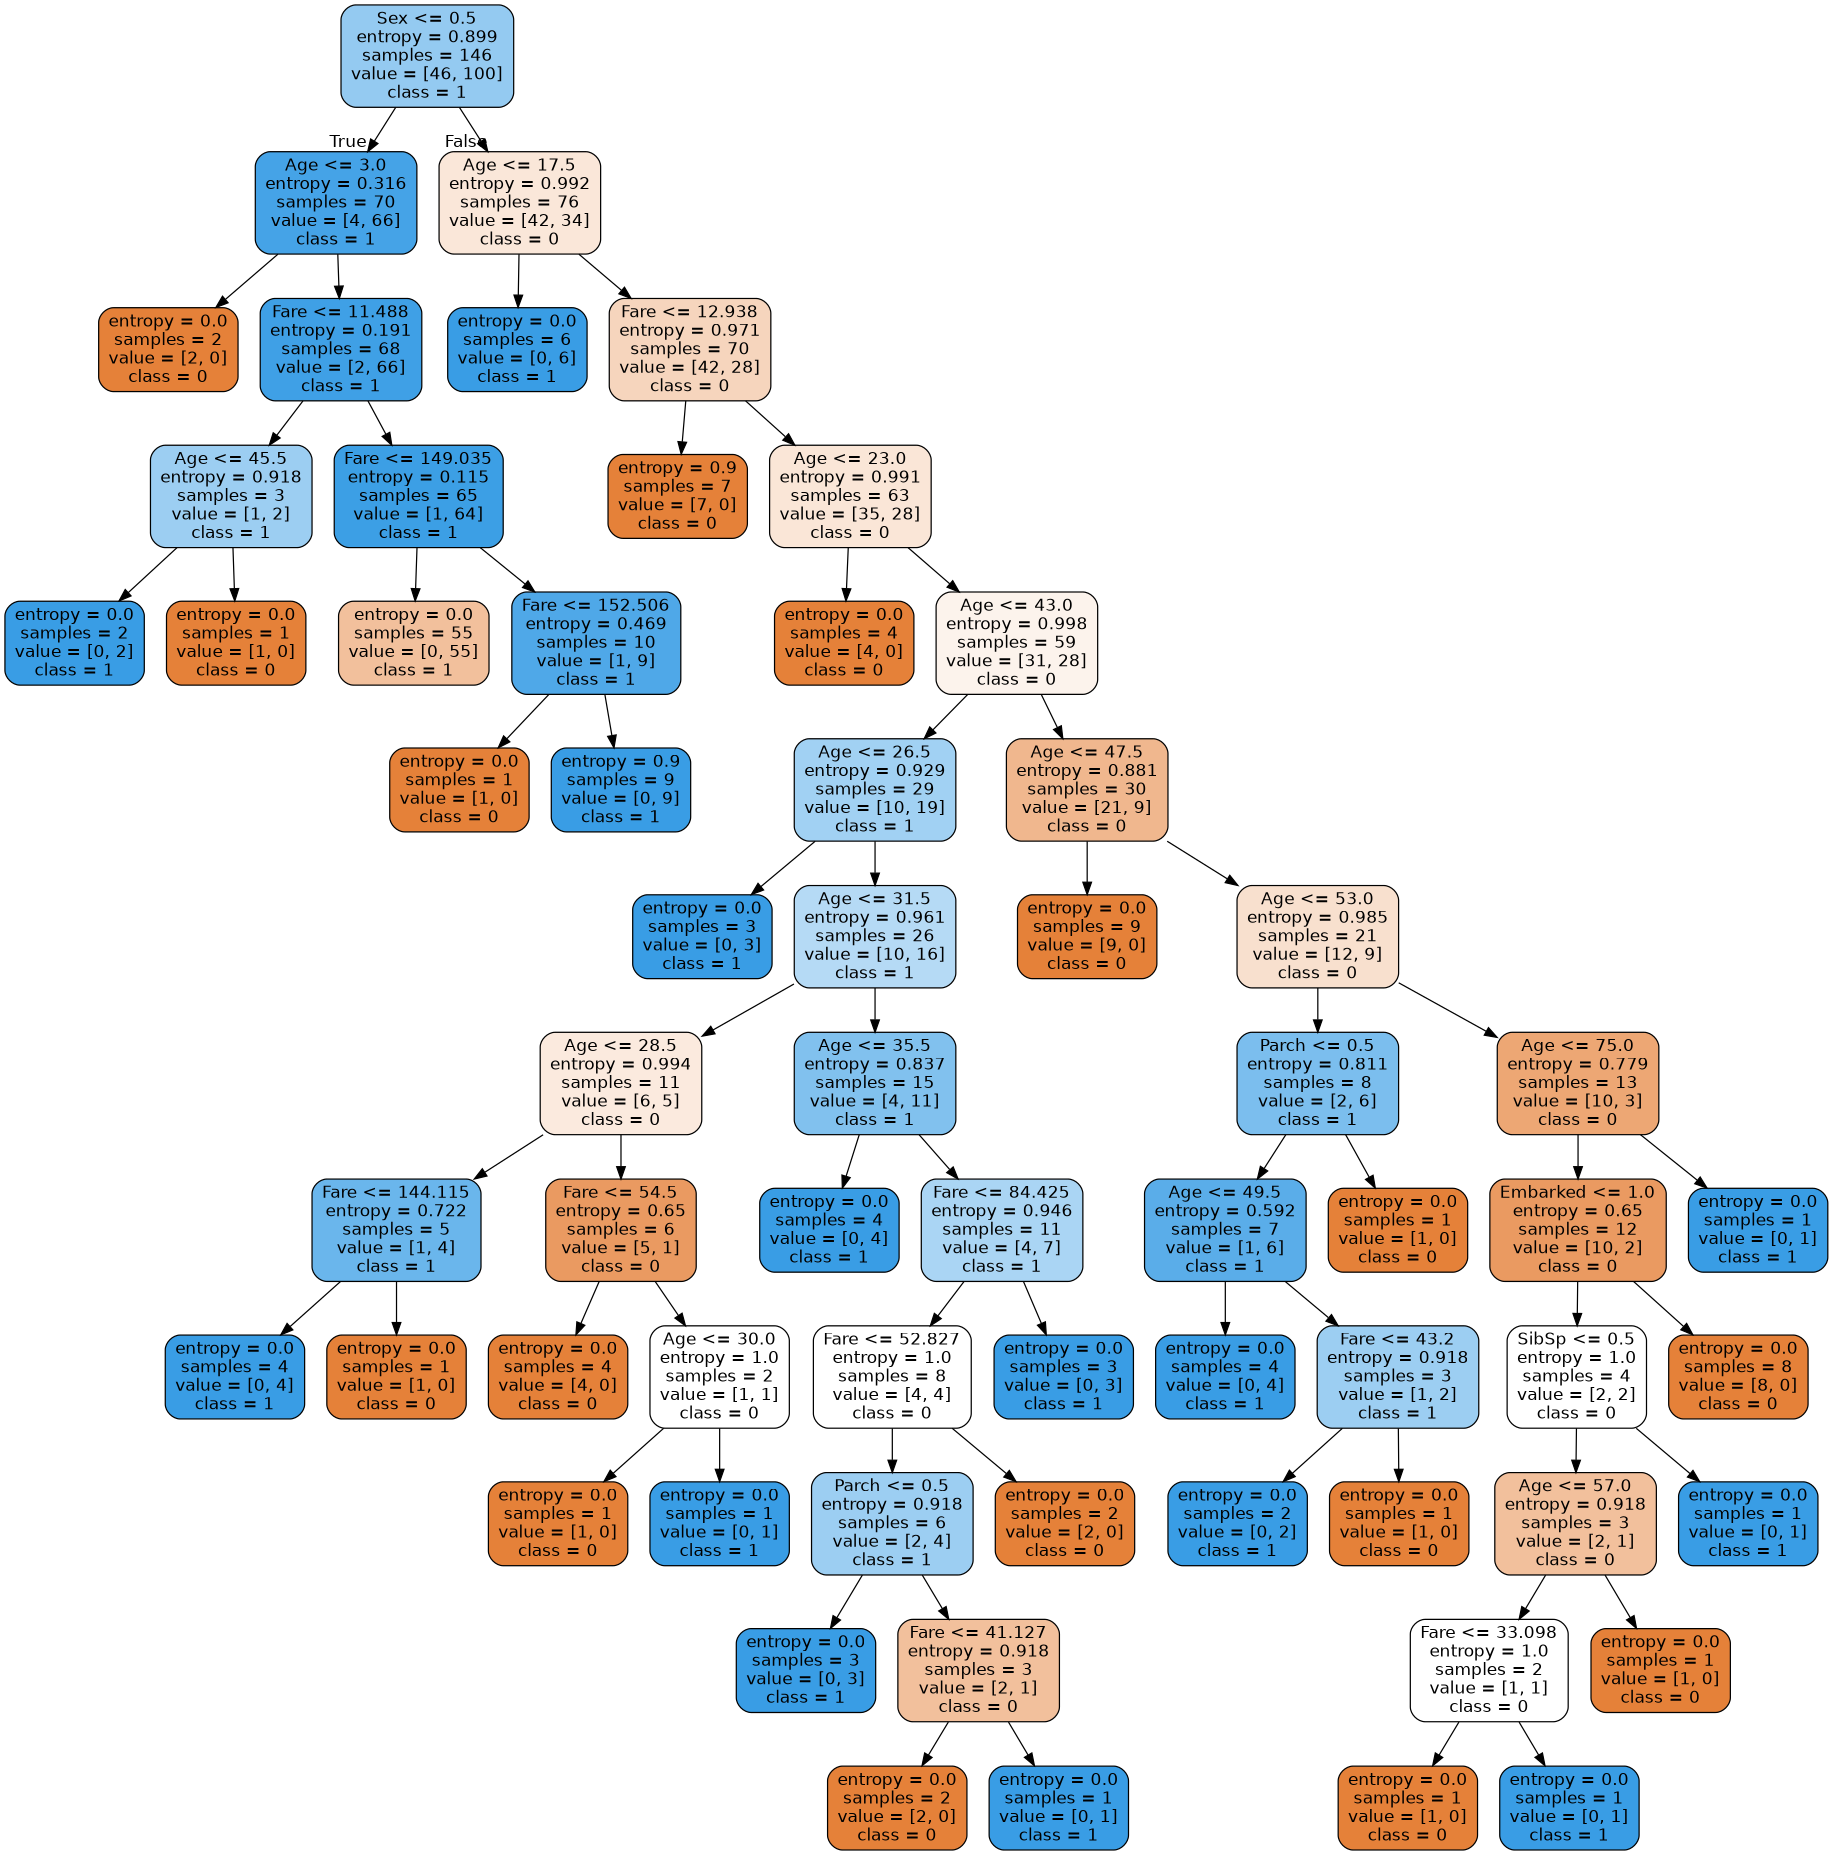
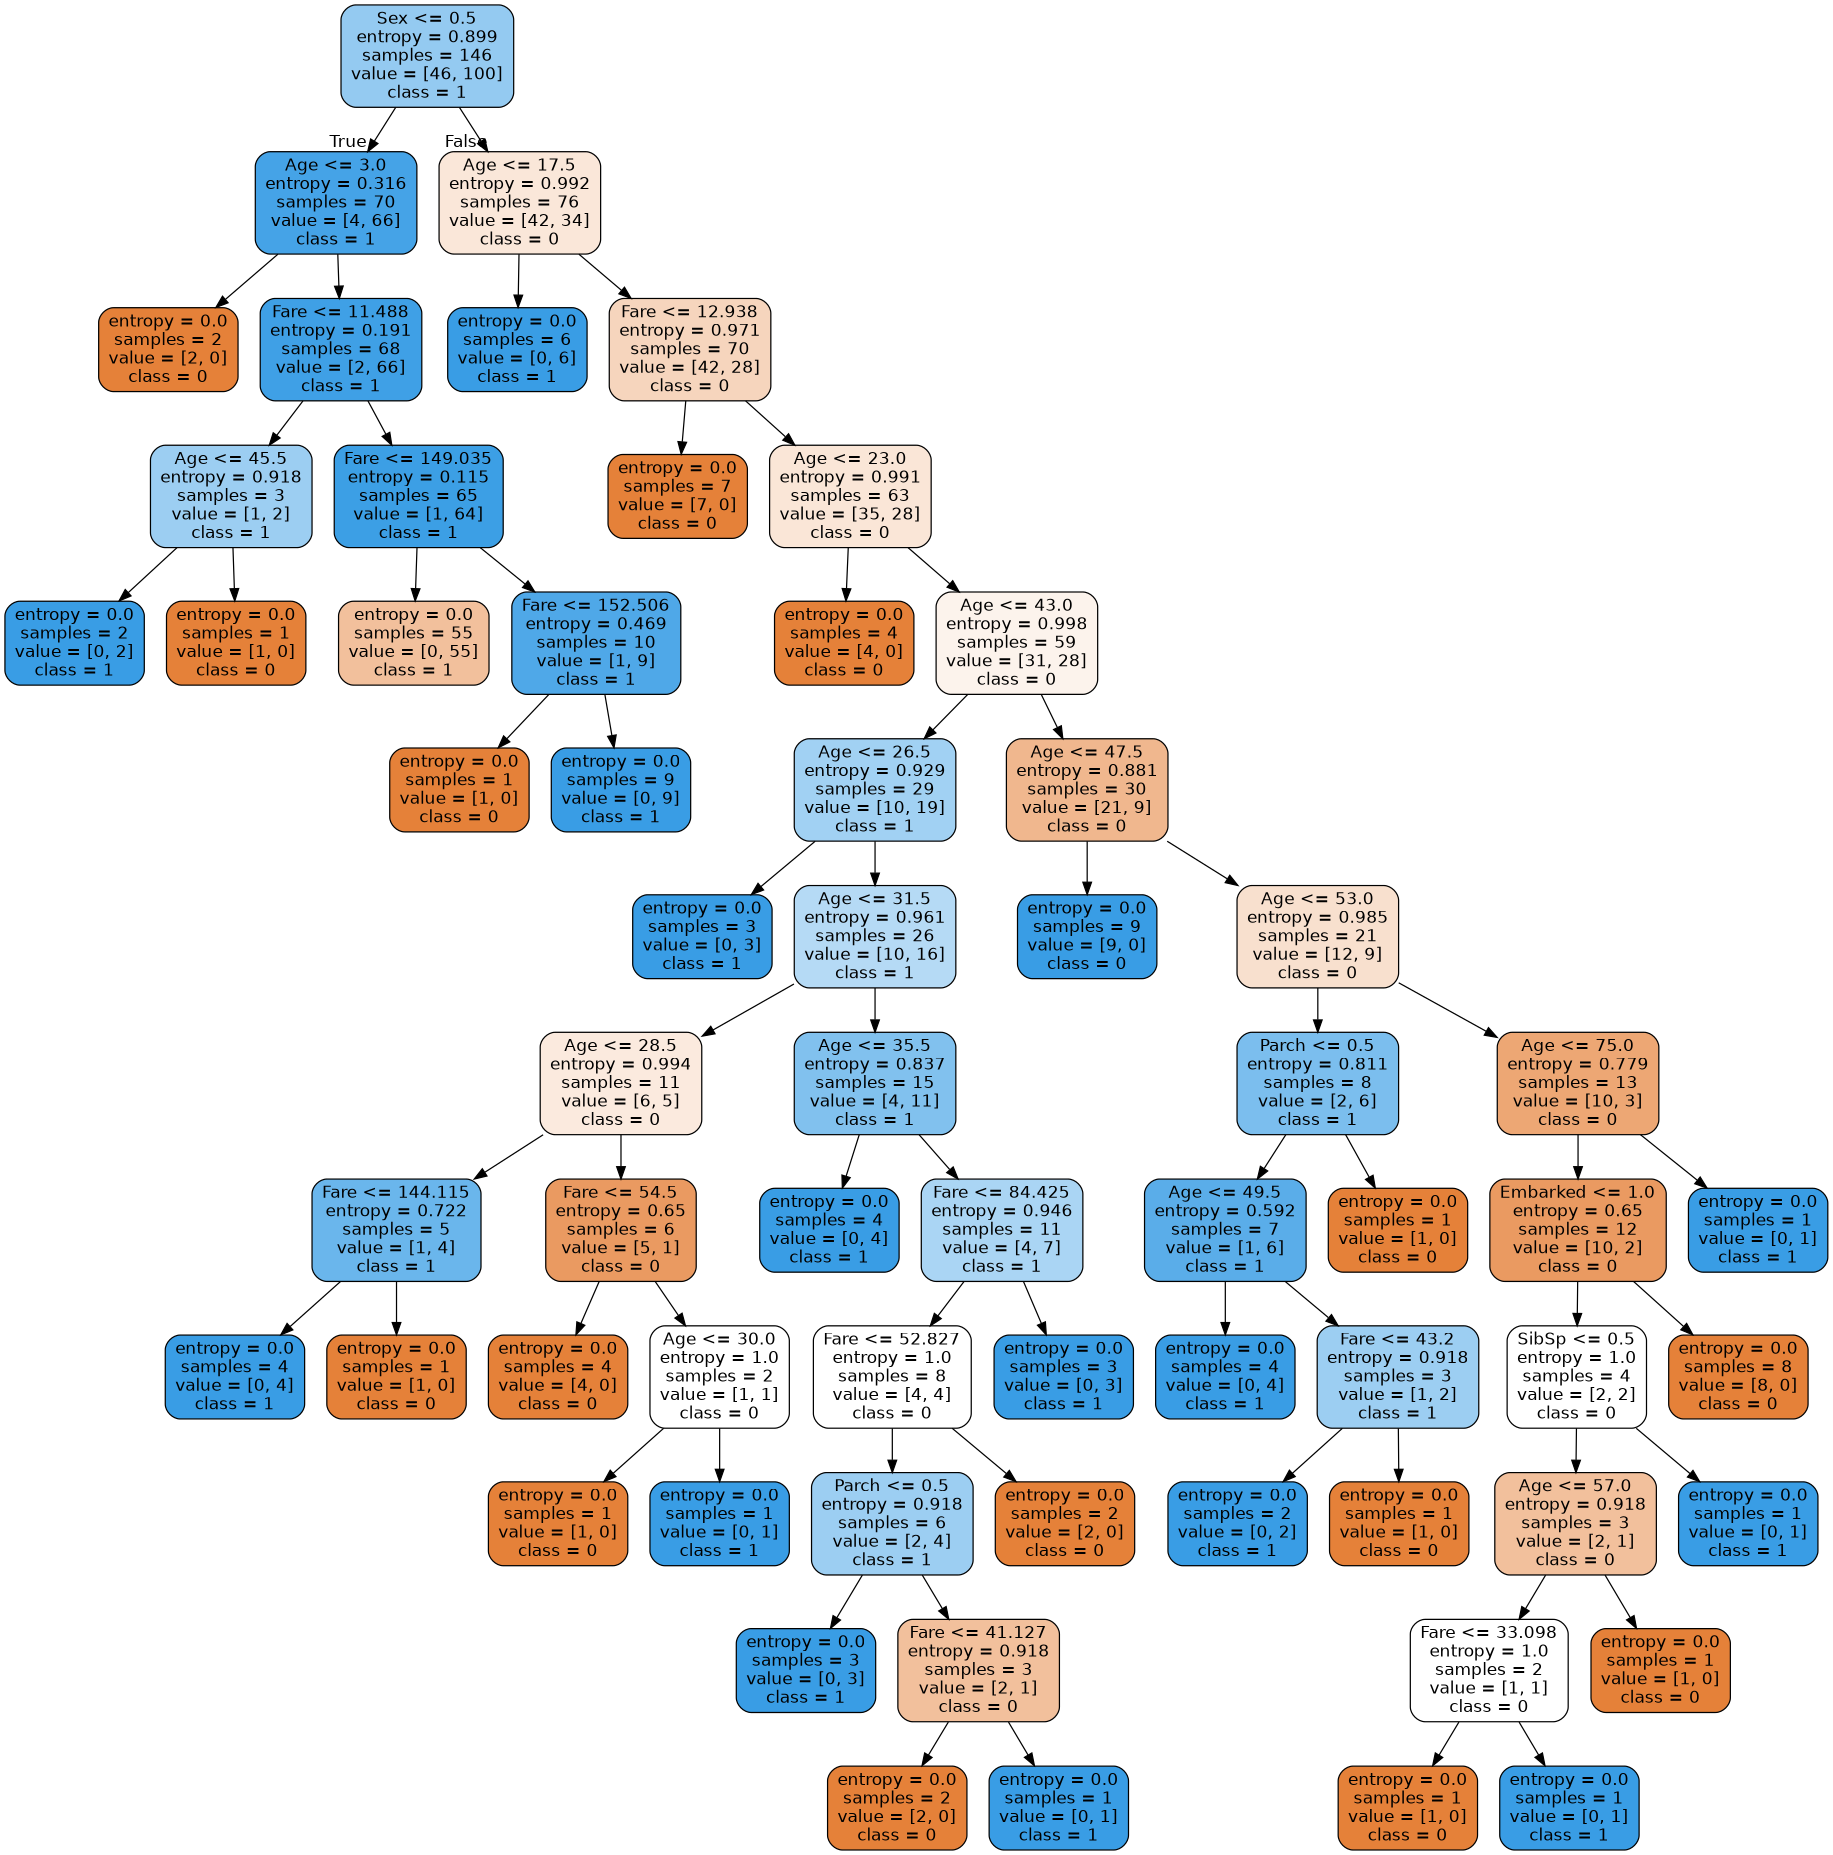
  digraph {
    node [color=black fillcolor="#e58139" fontname=helvetica shape=box style="filled, rounded"]
    edge [fontname=helvetica]
    n1 [fillcolor="#94caf1" label="Sex <= 0.5\nentropy = 0.899\nsamples = 146\nvalue = [46, 100]\nclass = 1"]
    n2 [fillcolor="#45a3e7" label="Age <= 3.0\nentropy = 0.316\nsamples = 70\nvalue = [4, 66]\nclass = 1"]
    n3 [fillcolor="#fae7d9" label="Age <= 17.5\nentropy = 0.992\nsamples = 76\nvalue = [42, 34]\nclass = 0"]
    n4 [label="entropy = 0.0\nsamples = 2\nvalue = [2, 0]\nclass = 0"]
    n5 [fillcolor="#3fa0e6" label="Fare <= 11.488\nentropy = 0.191\nsamples = 68\nvalue = [2, 66]\nclass = 1"]
    n6 [fillcolor="#399de5" label="entropy = 0.0\nsamples = 6\nvalue = [0, 6]\nclass = 1"]
    n7 [fillcolor="#f6d5bd" label="Fare <= 12.938\nentropy = 0.971\nsamples = 70\nvalue = [42, 28]\nclass = 0"]
    n8 [fillcolor="#9ccef2" label="Age <= 45.5\nentropy = 0.918\nsamples = 3\nvalue = [1, 2]\nclass = 1"]
    n9 [fillcolor="#3c9fe5" label="Fare <= 149.035\nentropy = 0.115\nsamples = 65\nvalue = [1, 64]\nclass = 1"]
    n10 [fillcolor="#399de5" label="entropy = 0.0\nsamples = 2\nvalue = [0, 2]\nclass = 1"]
    n11 [label="entropy = 0.0\nsamples = 1\nvalue = [1, 0]\nclass = 0"]
    n12 [fillcolor="#f2c09c" label="entropy = 0.0\nsamples = 55\nvalue = [0, 55]\nclass = 1"]
    n13 [fillcolor="#4fa8e8" label="Fare <= 152.506\nentropy = 0.469\nsamples = 10\nvalue = [1, 9]\nclass = 1"]
    n14 [label="entropy = 0.0\nsamples = 1\nvalue = [1, 0]\nclass = 0"]
-   n15 [fillcolor="#399de5" label="entropy = 0.9\nsamples = 9\nvalue = [0, 9]\nclass = 1"]
-   n16 [label="entropy = 0.9\nsamples = 7\nvalue = [7, 0]\nclass = 0"]
+   n15 [fillcolor="#399de5" label="entropy = 0.0\nsamples = 9\nvalue = [0, 9]\nclass = 1"]
+   n16 [label="entropy = 0.0\nsamples = 7\nvalue = [7, 0]\nclass = 0"]
    n17 [fillcolor="#fae6d7" label="Age <= 23.0\nentropy = 0.991\nsamples = 63\nvalue = [35, 28]\nclass = 0"]
    n18 [label="entropy = 0.0\nsamples = 4\nvalue = [4, 0]\nclass = 0"]
    n19 [fillcolor="#fcf3ec" label="Age <= 43.0\nentropy = 0.998\nsamples = 59\nvalue = [31, 28]\nclass = 0"]
    n20 [fillcolor="#a1d1f3" label="Age <= 26.5\nentropy = 0.929\nsamples = 29\nvalue = [10, 19]\nclass = 1"]
    n21 [fillcolor="#f0b78e" label="Age <= 47.5\nentropy = 0.881\nsamples = 30\nvalue = [21, 9]\nclass = 0"]
    n22 [fillcolor="#399de5" label="entropy = 0.0\nsamples = 3\nvalue = [0, 3]\nclass = 1"]
    n23 [fillcolor="#b5daf5" label="Age <= 31.5\nentropy = 0.961\nsamples = 26\nvalue = [10, 16]\nclass = 1"]
-   n24 [label="entropy = 0.0\nsamples = 9\nvalue = [9, 0]\nclass = 0"]
+   n24 [fillcolor="#399de5" label="entropy = 0.0\nsamples = 9\nvalue = [9, 0]\nclass = 0"]
    n25 [fillcolor="#f8e0ce" label="Age <= 53.0\nentropy = 0.985\nsamples = 21\nvalue = [12, 9]\nclass = 0"]
    n26 [fillcolor="#fbeade" label="Age <= 28.5\nentropy = 0.994\nsamples = 11\nvalue = [6, 5]\nclass = 0"]
    n27 [fillcolor="#81c1ee" label="Age <= 35.5\nentropy = 0.837\nsamples = 15\nvalue = [4, 11]\nclass = 1"]
    n28 [fillcolor="#6ab6ec" label="Fare <= 144.115\nentropy = 0.722\nsamples = 5\nvalue = [1, 4]\nclass = 1"]
    n29 [fillcolor="#ea9a61" label="Fare <= 54.5\nentropy = 0.65\nsamples = 6\nvalue = [5, 1]\nclass = 0"]
    n30 [fillcolor="#399de5" label="entropy = 0.0\nsamples = 4\nvalue = [0, 4]\nclass = 1"]
    n31 [fillcolor="#aad5f4" label="Fare <= 84.425\nentropy = 0.946\nsamples = 11\nvalue = [4, 7]\nclass = 1"]
    n32 [fillcolor="#399de5" label="entropy = 0.0\nsamples = 4\nvalue = [0, 4]\nclass = 1"]
    n33 [label="entropy = 0.0\nsamples = 1\nvalue = [1, 0]\nclass = 0"]
    n34 [label="entropy = 0.0\nsamples = 4\nvalue = [4, 0]\nclass = 0"]
    n35 [fillcolor="#ffffff" label="Age <= 30.0\nentropy = 1.0\nsamples = 2\nvalue = [1, 1]\nclass = 0"]
    n36 [label="entropy = 0.0\nsamples = 1\nvalue = [1, 0]\nclass = 0"]
    n37 [fillcolor="#399de5" label="entropy = 0.0\nsamples = 1\nvalue = [0, 1]\nclass = 1"]
    n38 [fillcolor="#ffffff" label="Fare <= 52.827\nentropy = 1.0\nsamples = 8\nvalue = [4, 4]\nclass = 0"]
    n39 [fillcolor="#399de5" label="entropy = 0.0\nsamples = 3\nvalue = [0, 3]\nclass = 1"]
    n40 [fillcolor="#9ccef2" label="Parch <= 0.5\nentropy = 0.918\nsamples = 6\nvalue = [2, 4]\nclass = 1"]
    n41 [label="entropy = 0.0\nsamples = 2\nvalue = [2, 0]\nclass = 0"]
    n42 [fillcolor="#399de5" label="entropy = 0.0\nsamples = 3\nvalue = [0, 3]\nclass = 1"]
    n43 [fillcolor="#f2c09c" label="Fare <= 41.127\nentropy = 0.918\nsamples = 3\nvalue = [2, 1]\nclass = 0"]
    n44 [label="entropy = 0.0\nsamples = 2\nvalue = [2, 0]\nclass = 0"]
    n45 [fillcolor="#399de5" label="entropy = 0.0\nsamples = 1\nvalue = [0, 1]\nclass = 1"]
    n46 [fillcolor="#7bbeee" label="Parch <= 0.5\nentropy = 0.811\nsamples = 8\nvalue = [2, 6]\nclass = 1"]
    n47 [fillcolor="#eda774" label="Age <= 75.0\nentropy = 0.779\nsamples = 13\nvalue = [10, 3]\nclass = 0"]
    n48 [fillcolor="#5aade9" label="Age <= 49.5\nentropy = 0.592\nsamples = 7\nvalue = [1, 6]\nclass = 1"]
    n49 [label="entropy = 0.0\nsamples = 1\nvalue = [1, 0]\nclass = 0"]
    n50 [fillcolor="#ea9a61" label="Embarked <= 1.0\nentropy = 0.65\nsamples = 12\nvalue = [10, 2]\nclass = 0"]
    n51 [fillcolor="#399de5" label="entropy = 0.0\nsamples = 1\nvalue = [0, 1]\nclass = 1"]
    n52 [fillcolor="#399de5" label="entropy = 0.0\nsamples = 4\nvalue = [0, 4]\nclass = 1"]
    n53 [fillcolor="#9ccef2" label="Fare <= 43.2\nentropy = 0.918\nsamples = 3\nvalue = [1, 2]\nclass = 1"]
    n54 [fillcolor="#399de5" label="entropy = 0.0\nsamples = 2\nvalue = [0, 2]\nclass = 1"]
    n55 [label="entropy = 0.0\nsamples = 1\nvalue = [1, 0]\nclass = 0"]
    n56 [fillcolor="#ffffff" label="SibSp <= 0.5\nentropy = 1.0\nsamples = 4\nvalue = [2, 2]\nclass = 0"]
    n57 [label="entropy = 0.0\nsamples = 8\nvalue = [8, 0]\nclass = 0"]
    n58 [fillcolor="#f2c09c" label="Age <= 57.0\nentropy = 0.918\nsamples = 3\nvalue = [2, 1]\nclass = 0"]
    n59 [fillcolor="#399de5" label="entropy = 0.0\nsamples = 1\nvalue = [0, 1]\nclass = 1"]
    n60 [fillcolor="#ffffff" label="Fare <= 33.098\nentropy = 1.0\nsamples = 2\nvalue = [1, 1]\nclass = 0"]
    n61 [label="entropy = 0.0\nsamples = 1\nvalue = [1, 0]\nclass = 0"]
    n62 [label="entropy = 0.0\nsamples = 1\nvalue = [1, 0]\nclass = 0"]
    n63 [fillcolor="#399de5" label="entropy = 0.0\nsamples = 1\nvalue = [0, 1]\nclass = 1"]
    n1 -> n2 [headlabel=True labelangle=45 labeldistance=2.5]
    n1 -> n3 [headlabel=False labelangle=-45 labeldistance=2.5]
    n2 -> n4
    n2 -> n5
    n3 -> n6
    n3 -> n7
    n5 -> n8
    n5 -> n9
    n7 -> n16
    n7 -> n17
    n8 -> n10
    n8 -> n11
    n9 -> n12
    n9 -> n13
    n13 -> n14
    n13 -> n15
    n17 -> n18
    n17 -> n19
    n19 -> n20
    n19 -> n21
    n20 -> n22
    n20 -> n23
    n21 -> n24
    n21 -> n25
    n23 -> n26
    n23 -> n27
    n25 -> n46
    n25 -> n47
    n26 -> n28
    n26 -> n29
    n27 -> n30
    n27 -> n31
    n28 -> n32
    n28 -> n33
    n29 -> n34
    n29 -> n35
    n31 -> n38
    n31 -> n39
    n35 -> n36
    n35 -> n37
    n38 -> n40
    n38 -> n41
    n40 -> n42
    n40 -> n43
    n43 -> n44
    n43 -> n45
    n46 -> n48
    n46 -> n49
    n47 -> n50
    n47 -> n51
    n48 -> n52
    n48 -> n53
    n50 -> n56
    n50 -> n57
    n53 -> n54
    n53 -> n55
    n56 -> n58
    n56 -> n59
    n58 -> n60
    n58 -> n61
    n60 -> n62
    n60 -> n63
  }
